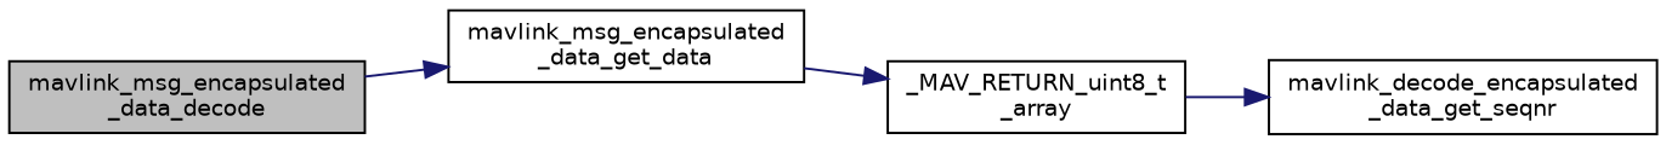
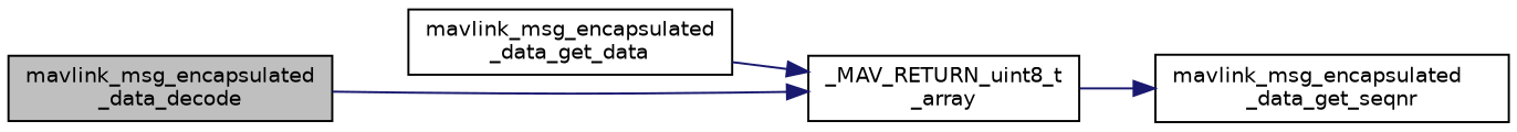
  digraph {
    rankdir=LR
    node [color=black fillcolor=white fontname=Helvetica fontsize=10 shape=record style=filled]
    edge [color=midnightblue fontname=Helvetica fontsize=10 labelfontname=Helvetica labelfontsize=10 style=solid]
    n1 [fillcolor=grey75 fontcolor=black height=0.2 label="mavlink_msg_encapsulated\l_data_decode" width=0.4]
    n2 [height=0.2 label="mavlink_msg_encapsulated\l_data_get_data" width=0.4]
-   n3 [height=0.2 label="mavlink_decode_encapsulated\l_data_get_seqnr" width=0.4]
+   n3 [height=0.2 label="mavlink_msg_encapsulated\l_data_get_seqnr" width=0.4]
    n4 [height=0.2 label="_MAV_RETURN_uint8_t\l_array" width=0.4]
-   n1 -> n2
+   n1 -> n4
    n2 -> n4
    n4 -> n3
  }
